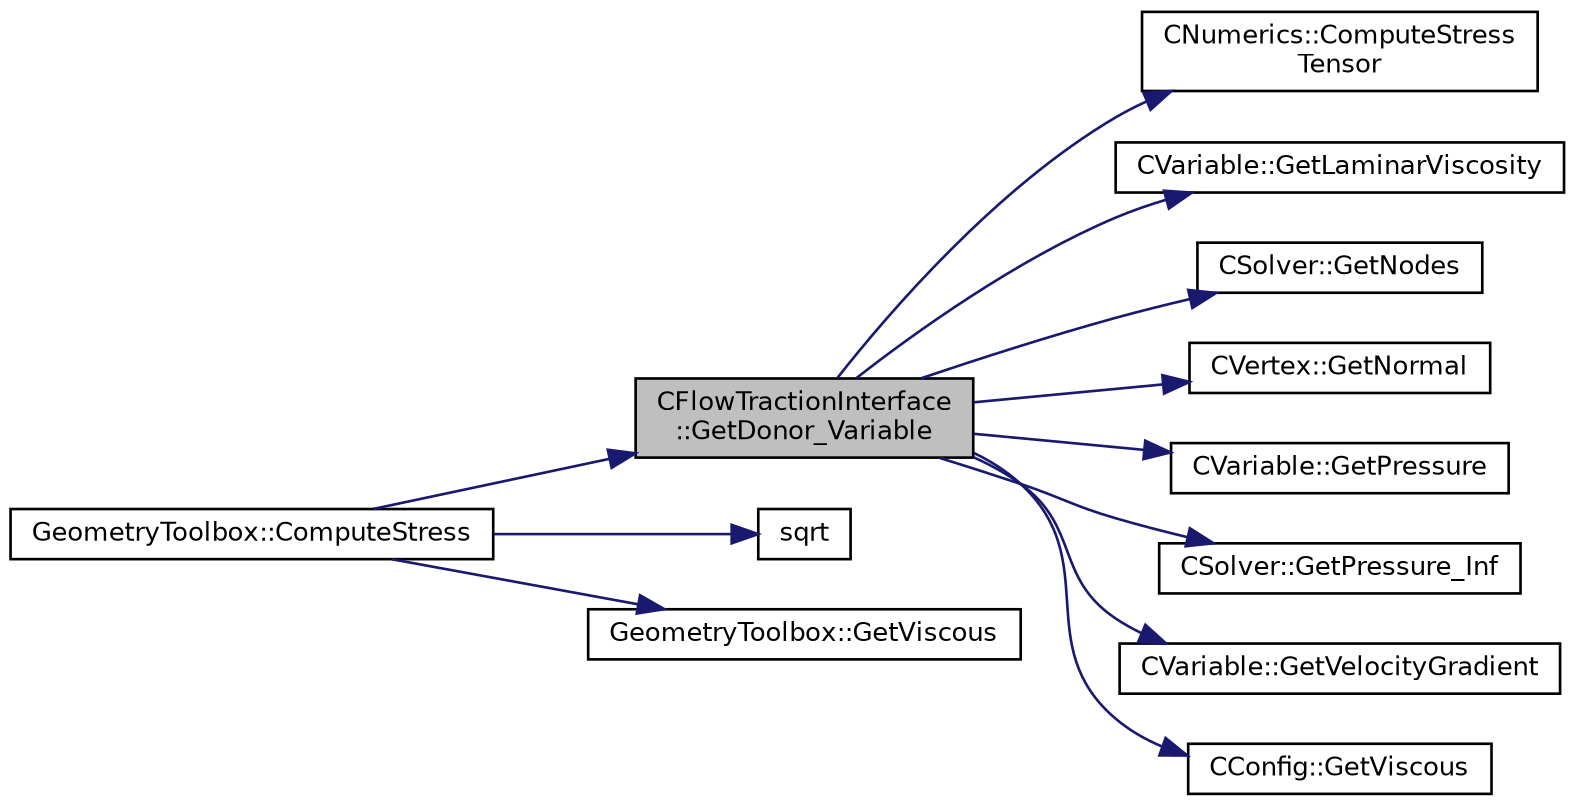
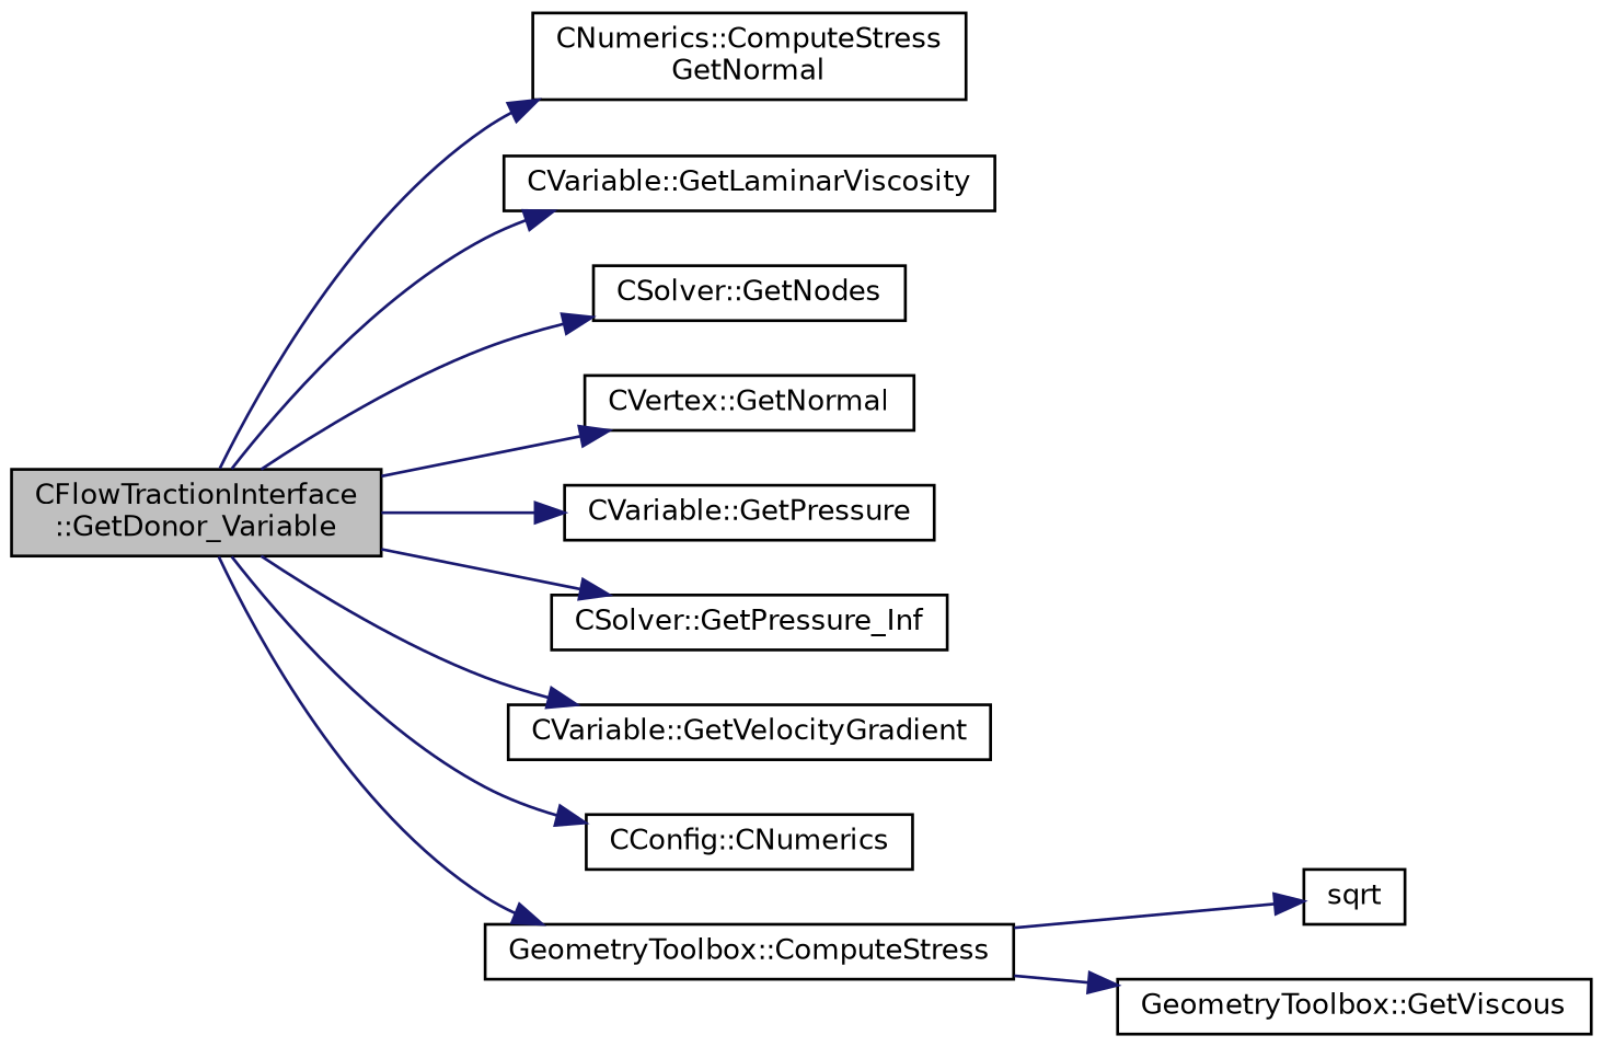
  digraph {
    rankdir=LR
    node [color=black fillcolor=white fontname=Helvetica fontsize=10 shape=record style=filled]
    edge [color=midnightblue fontname=Helvetica fontsize=10 labelfontname=Helvetica labelfontsize=10 style=solid]
    n1 [fillcolor=grey75 fontcolor=black height=0.2 label="CFlowTractionInterface\l::GetDonor_Variable" width=0.4]
-   n2 [height=0.2 label="CNumerics::ComputeStress\lTensor" width=0.4]
+   n2 [height=0.2 label="CNumerics::ComputeStress\lGetNormal" width=0.4]
    n3 [height=0.2 label="CVariable::GetLaminarViscosity" width=0.4]
    n4 [height=0.2 label="CSolver::GetNodes" width=0.4]
    n5 [height=0.2 label="CVertex::GetNormal" width=0.4]
    n6 [height=0.2 label="CVariable::GetPressure" width=0.4]
    n7 [height=0.2 label="CSolver::GetPressure_Inf" width=0.4]
    n8 [height=0.2 label="CVariable::GetVelocityGradient" width=0.4]
-   n9 [height=0.2 label="CConfig::GetViscous" width=0.4]
+   n9 [height=0.2 label="CConfig::CNumerics" width=0.4]
    n10 [height=0.2 label="GeometryToolbox::ComputeStress" width=0.4]
    n11 [height=0.2 label=sqrt width=0.4]
    n12 [height=0.2 label="GeometryToolbox::GetViscous" width=0.4]
    n1 -> n2
    n1 -> n3
    n1 -> n4
    n1 -> n5
    n1 -> n6
    n1 -> n7
    n1 -> n8
    n1 -> n9
-   n10 -> n1
+   n1 -> n10
    n10 -> n11
    n10 -> n12
  }
